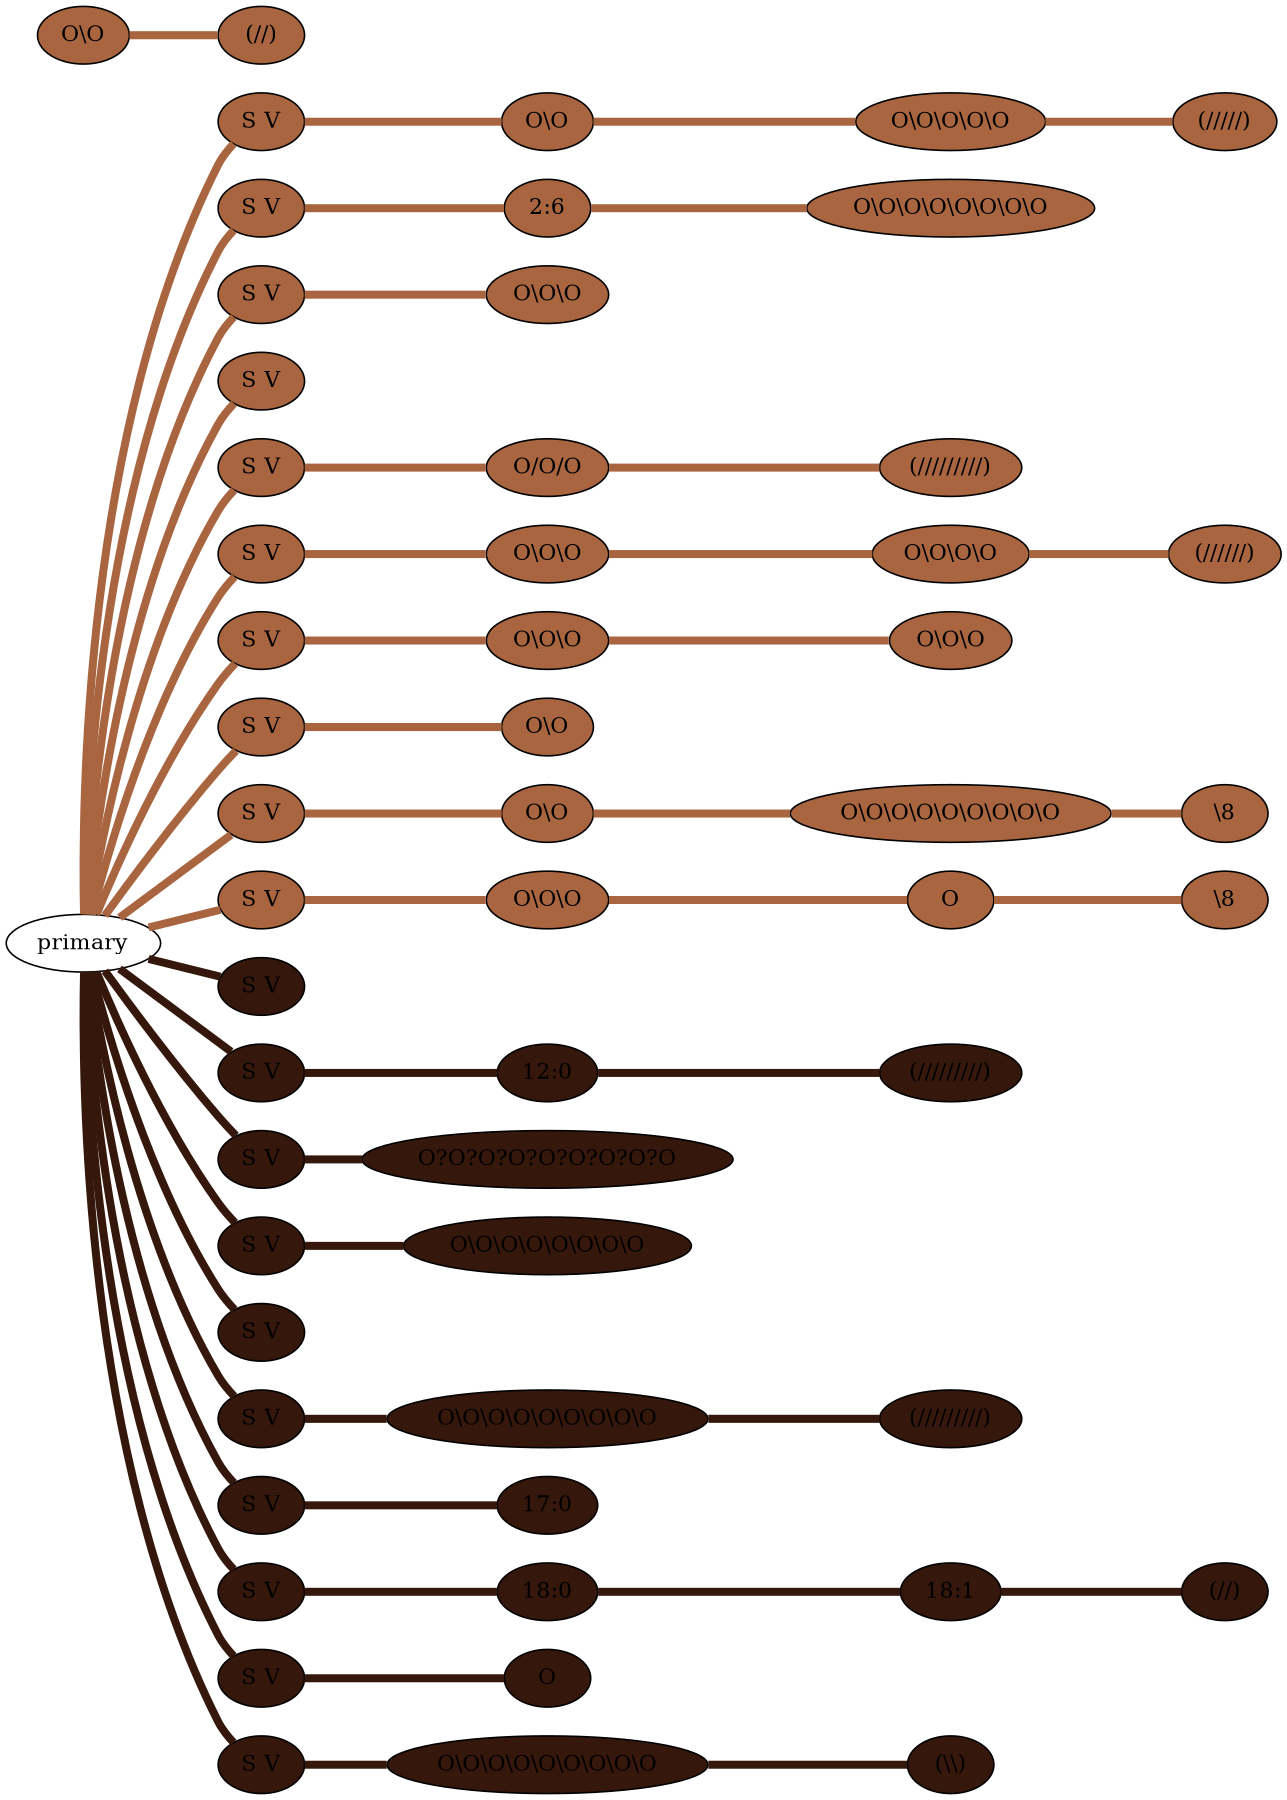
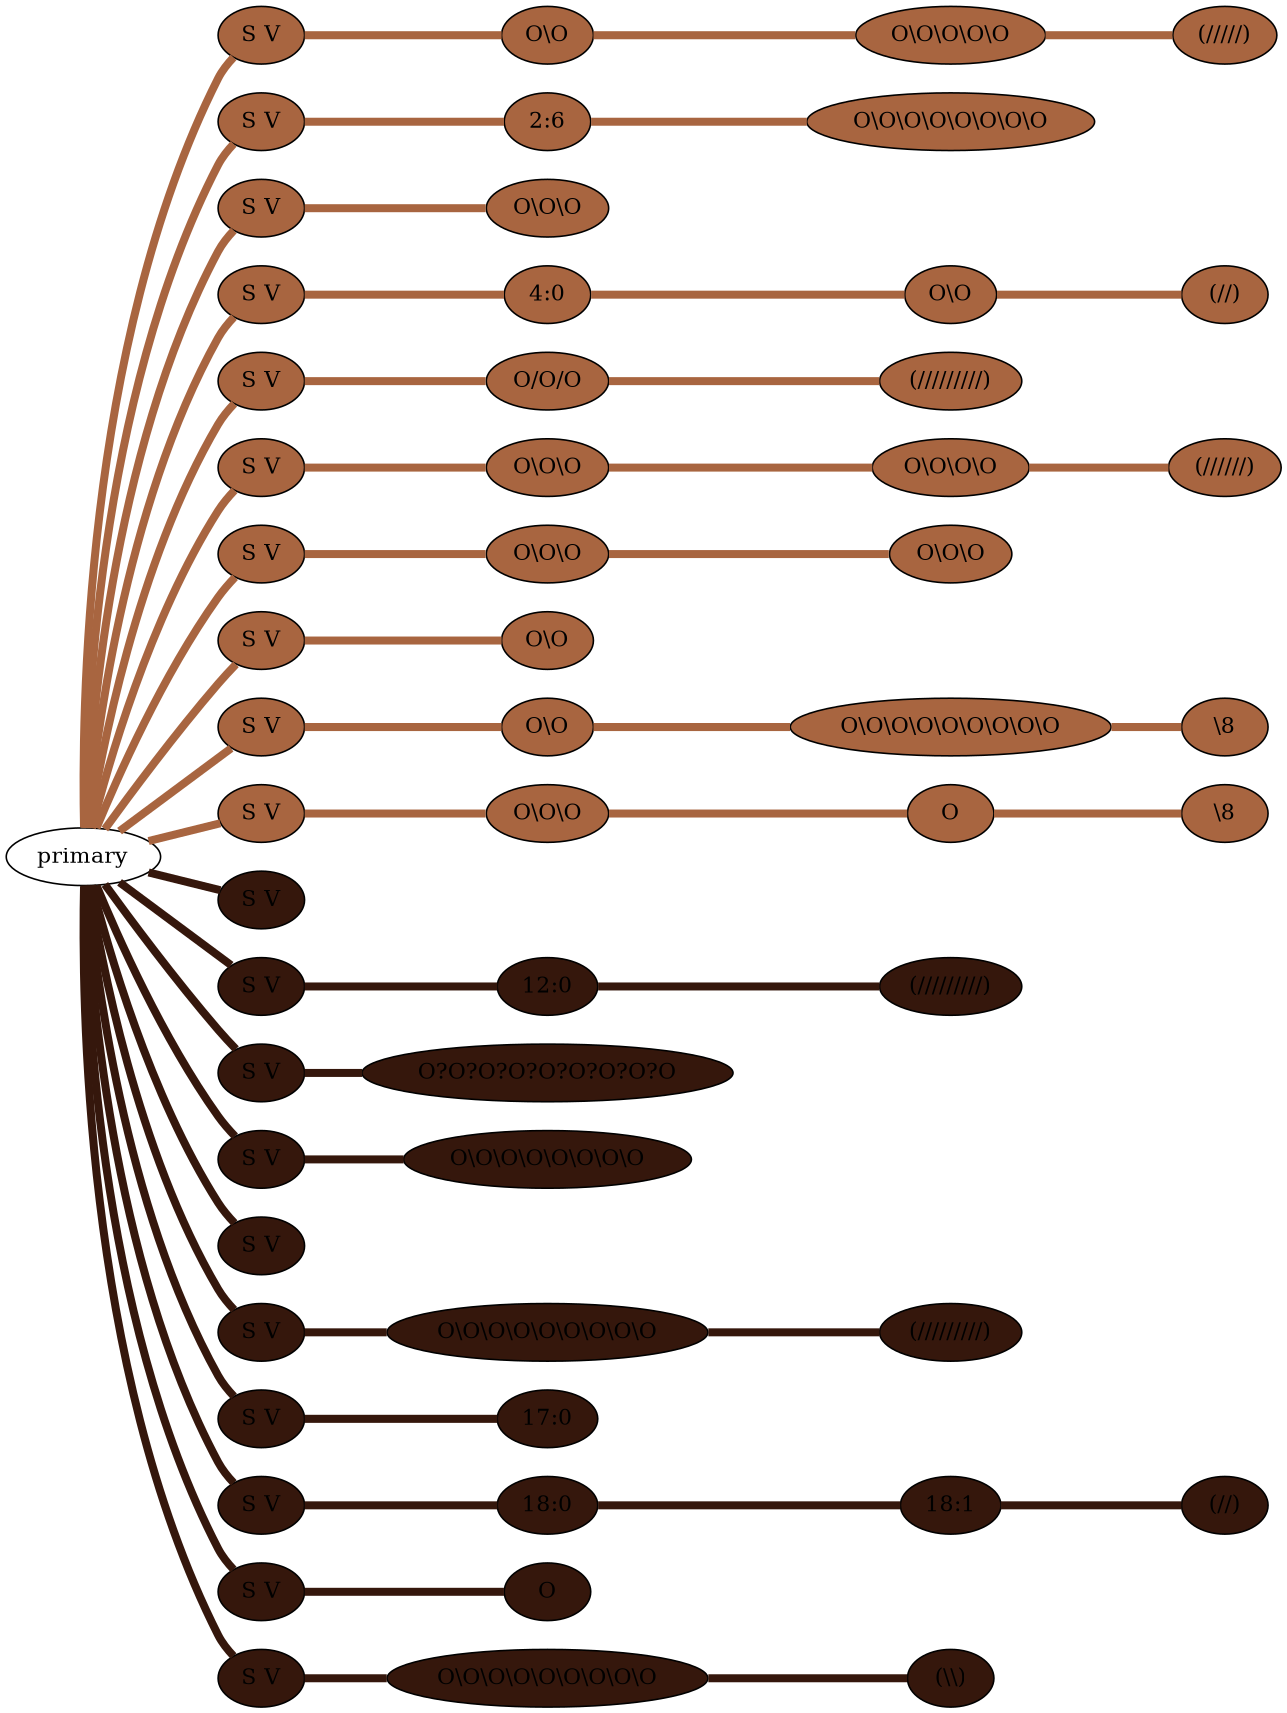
  graph {
    rankdir=LR
    node [fillcolor="#A86540" qtype=knot_node style=filled knot_spin=Z]
    edge [color="#A86540" penwidth=5 qtype=knot_link]
    n1 [label="S V" pendant_attach=V pendant_colors="#A86540" pendant_length=31 pendant_ply=S qtype=pendant_node knot_spin=""]
    n2 [knot_position=3.5 knot_type=S knot_value=2 label="O\\O"]
    n3 [knot_position=10.0 knot_type=S knot_value=5 label="O\\O\\O\\O\\O"]
    primary [fillcolor="" qtype="" style="" knot_spin=""]
    n5 [label="S V" pendant_attach=V pendant_colors="#A86540" pendant_length=11 pendant_ply=S qtype=pendant_node knot_spin=""]
    n6 [label="S V" pendant_attach=V pendant_colors="#A86540" pendant_length=4 pendant_ply=S qtype=pendant_node knot_spin=""]
    n7 [label="S V" pendant_attach=V pendant_colors="#A86540" pendant_length=40 pendant_ply=S qtype=pendant_node knot_spin=""]
    n8 [label="S V" pendant_attach=V pendant_colors="#A86540" pendant_length=32 pendant_ply=S qtype=pendant_node knot_spin=""]
    n9 [label="S V" pendant_attach=V pendant_colors="#A86540" pendant_length=28 pendant_ply=S qtype=pendant_node knot_spin=""]
    n10 [label="S V" pendant_attach=V pendant_colors="#A86540" pendant_length=44 pendant_ply=S qtype=pendant_node knot_spin=""]
    n11 [label="S V" pendant_attach=V pendant_colors="#A86540" pendant_length=4 pendant_ply=S qtype=pendant_node knot_spin=""]
    n12 [label="S V" pendant_attach=V pendant_colors="#A86540" pendant_length=35 pendant_ply=S qtype=pendant_node knot_spin=""]
    n13 [label="S V" pendant_attach=V pendant_colors="#A86540" pendant_length=38 pendant_ply=S qtype=pendant_node knot_spin=""]
    n14 [fillcolor="#35170C" label="S V" pendant_attach=V pendant_colors="#35170C" pendant_length=9 pendant_ply=S qtype=pendant_node knot_spin=""]
    n15 [fillcolor="#35170C" label="S V" pendant_attach=V pendant_colors="#35170C" pendant_length=37 pendant_ply=S qtype=pendant_node knot_spin=""]
    n16 [fillcolor="#35170C" label="S V" pendant_attach=V pendant_colors="#35170C" pendant_length=13 pendant_ply=S qtype=pendant_node knot_spin=""]
    n17 [fillcolor="#35170C" label="S V" pendant_attach=V pendant_colors="#35170C" pendant_length=13 pendant_ply=S qtype=pendant_node knot_spin=""]
    n18 [fillcolor="#35170C" label="S V" pendant_attach=V pendant_colors="#35170C" pendant_length=2 pendant_ply=S qtype=pendant_node knot_spin=""]
    n19 [fillcolor="#35170C" label="S V" pendant_attach=V pendant_colors="#35170C" pendant_length=28 pendant_ply=S qtype=pendant_node knot_spin=""]
    n20 [fillcolor="#35170C" label="S V" pendant_attach=V pendant_colors="#35170C" pendant_length=12 pendant_ply=S qtype=pendant_node knot_spin=""]
    n21 [fillcolor="#35170C" label="S V" pendant_attach=V pendant_colors="#35170C" pendant_length=24 pendant_ply=S qtype=pendant_node knot_spin=""]
    n22 [fillcolor="#35170C" label="S V" pendant_attach=V pendant_colors="#35170C" pendant_length=37 pendant_ply=S qtype=pendant_node knot_spin=""]
    n23 [fillcolor="#35170C" label="S V" pendant_attach=V pendant_colors="#35170C" pendant_length=33 pendant_ply=S qtype=pendant_node knot_spin=""]
    n24 [knot_position=0 knot_type="URNS?L" knot_value=1 label="2:6"]
    n25 [knot_position=3.5 knot_type=S knot_value=3 label="O\\O\\O"]
+   "4:0" [knot_position=0 knot_type="URNS?L" knot_value=1]
    n27 [knot_position=3.5 knot_spin=S knot_type=S knot_value=3 label="O/O/O"]
    n28 [knot_position=4.0 knot_type=S knot_value=3 label="O\\O\\O"]
    n29 [knot_position=4.0 knot_type=S knot_value=3 label="O\\O\\O"]
    n30 [knot_position=3.5 knot_type=S knot_value=2 label="O\\O"]
    n31 [knot_position=3.5 knot_type=S knot_value=2 label="O\\O"]
    n32 [knot_position=4.5 knot_type=S knot_value=3 label="O\\O\\O"]
    "12:0" [fillcolor="#35170C" knot_position=0 knot_type="URNS?L" knot_value=1]
    n34 [fillcolor="#35170C" knot_position=10.0 knot_spin=UUZUUUUUU knot_type=S knot_value=9 label="O?O?O?O?O?O?O?O?O"]
    n35 [fillcolor="#35170C" knot_position=10.0 knot_type=S knot_value=8 label="O\\O\\O\\O\\O\\O\\O\\O"]
    n36 [fillcolor="#35170C" knot_position=9.0 knot_type=S knot_value=9 label="O\\O\\O\\O\\O\\O\\O\\O\\O"]
    "17:0" [fillcolor="#35170C" knot_position=0 knot_type="URNS?L" knot_value=1]
    "18:0" [fillcolor="#35170C" knot_position=0 knot_type="URNS?L" knot_value=1]
    n39 [fillcolor="#35170C" knot_position=2.5 knot_type=S knot_value=1 label=O]
    n40 [fillcolor="#35170C" knot_position=10.0 knot_type=S knot_value=9 label="O\\O\\O\\O\\O\\O\\O\\O\\O"]
    n41 [knot_position=18.0 knot_spin=S knot_type=L knot_value=5 label="(/////)"]
    n42 [knot_position=9.5 knot_type=S knot_value=8 label="O\\O\\O\\O\\O\\O\\O\\O"]
    n43 [knot_position=10.0 knot_type=S knot_value=2 label="O\\O"]
    n44 [knot_position=19.5 knot_spin=S knot_type=L knot_value=2 label="(//)"]
    n45 [knot_position=18.0 knot_spin=S knot_type=L knot_value=9 label="(/////////)"]
    n46 [knot_position=9.5 knot_type=S knot_value=4 label="O\\O\\O\\O"]
    n47 [knot_position=18.0 knot_spin=S knot_type=L knot_value=6 label="(//////)"]
    n48 [knot_position=10.0 knot_type=S knot_value=3 label="O\\O\\O"]
    n49 [knot_position=9.5 knot_type=S knot_value=9 label="O\\O\\O\\O\\O\\O\\O\\O\\O"]
    n50 [knot_position=19.5 knot_type=E knot_value=1 label="\\8"]
    n51 [knot_position=10.5 knot_type=S knot_value=1 label=O]
    n52 [knot_position=19.0 knot_type=E knot_value=1 label="\\8"]
    n53 [fillcolor="#35170C" knot_position=17.0 knot_spin=S knot_type=L knot_value=9 label="(/////////)"]
    n54 [fillcolor="#35170C" knot_position=18.5 knot_spin=S knot_type=L knot_value=9 label="(/////////)"]
    "18:1" [fillcolor="#35170C" knot_position=0 knot_type="URNS?L" knot_value=1]
    n56 [fillcolor="#35170C" knot_position=15.0 knot_spin=S knot_type=L knot_value=2 label="(//)"]
    n57 [fillcolor="#35170C" knot_position=17.5 knot_type=L knot_value=2 label="(\\\\)"]
    n1 -- n2
    n2 -- n3
    n3 -- n41
    primary -- n1 [qtype=pendant_link]
    primary -- n5 [qtype=pendant_link]
    primary -- n6 [qtype=pendant_link]
    primary -- n7 [qtype=pendant_link]
    primary -- n8 [qtype=pendant_link]
    primary -- n9 [qtype=pendant_link]
    primary -- n10 [qtype=pendant_link]
    primary -- n11 [qtype=pendant_link]
    primary -- n12 [qtype=pendant_link]
    primary -- n13 [qtype=pendant_link]
    primary -- n14 [color="#35170C" qtype=pendant_link]
    primary -- n15 [color="#35170C" qtype=pendant_link]
    primary -- n16 [color="#35170C" qtype=pendant_link]
    primary -- n17 [color="#35170C" qtype=pendant_link]
    primary -- n18 [color="#35170C" qtype=pendant_link]
    primary -- n19 [color="#35170C" qtype=pendant_link]
    primary -- n20 [color="#35170C" qtype=pendant_link]
    primary -- n21 [color="#35170C" qtype=pendant_link]
    primary -- n22 [color="#35170C" qtype=pendant_link]
    primary -- n23 [color="#35170C" qtype=pendant_link]
    n5 -- n24
    n6 -- n25
+   n7 -- "4:0"
    n8 -- n27
    n9 -- n28
    n10 -- n29
    n11 -- n30
    n12 -- n31
    n13 -- n32
    n15 -- "12:0" [color="#35170C"]
    n16 -- n34 [color="#35170C"]
    n17 -- n35 [color="#35170C"]
    n19 -- n36 [color="#35170C"]
    n20 -- "17:0" [color="#35170C"]
    n21 -- "18:0" [color="#35170C"]
    n22 -- n39 [color="#35170C"]
    n23 -- n40 [color="#35170C"]
    n24 -- n42
+   "4:0" -- n43
    n27 -- n45
    n28 -- n46
    n29 -- n48
    n31 -- n49
    n32 -- n51
    "12:0" -- n53 [color="#35170C"]
    n36 -- n54 [color="#35170C"]
    "18:0" -- "18:1" [color="#35170C"]
    n40 -- n57 [color="#35170C"]
    n43 -- n44
    n46 -- n47
    n49 -- n50
    n51 -- n52
    "18:1" -- n56 [color="#35170C"]
  }
